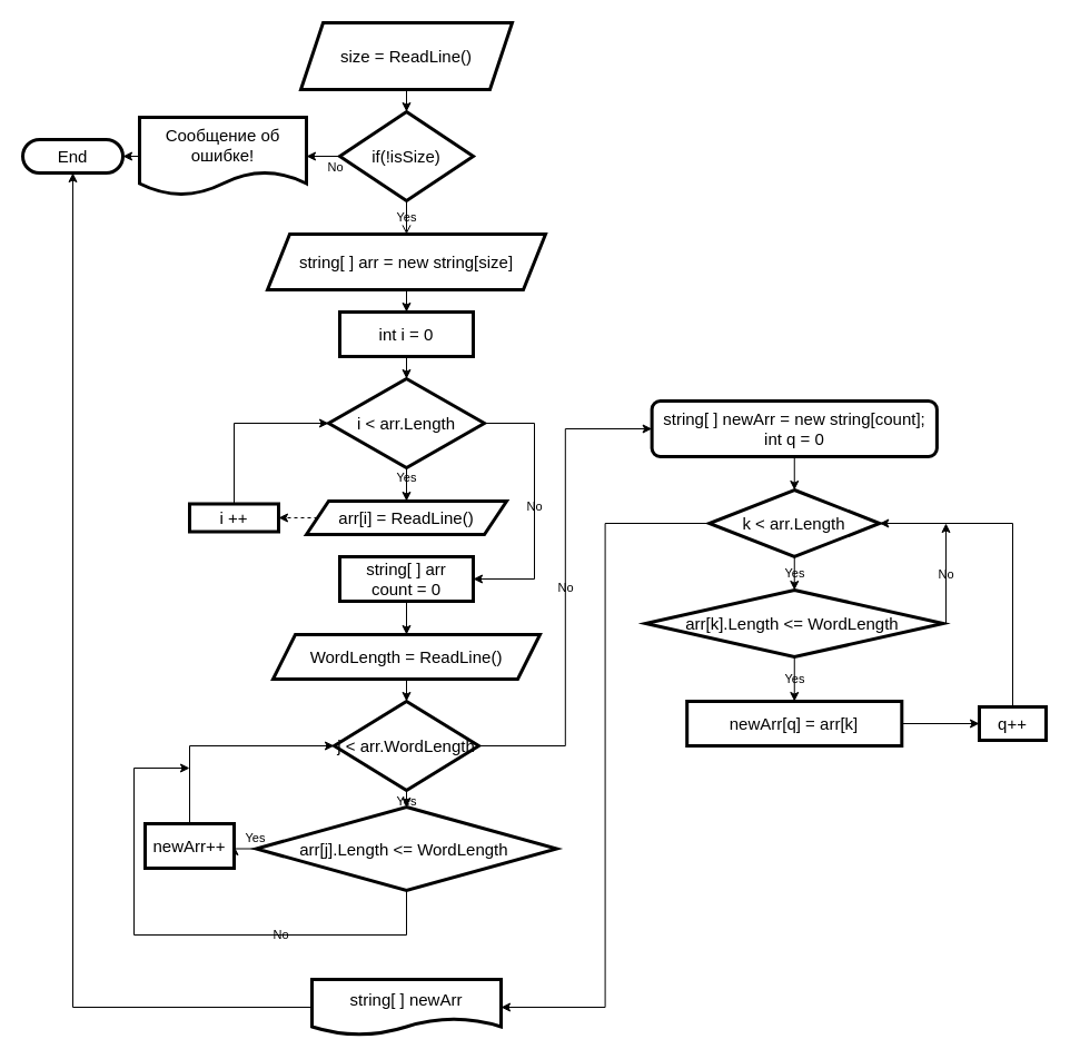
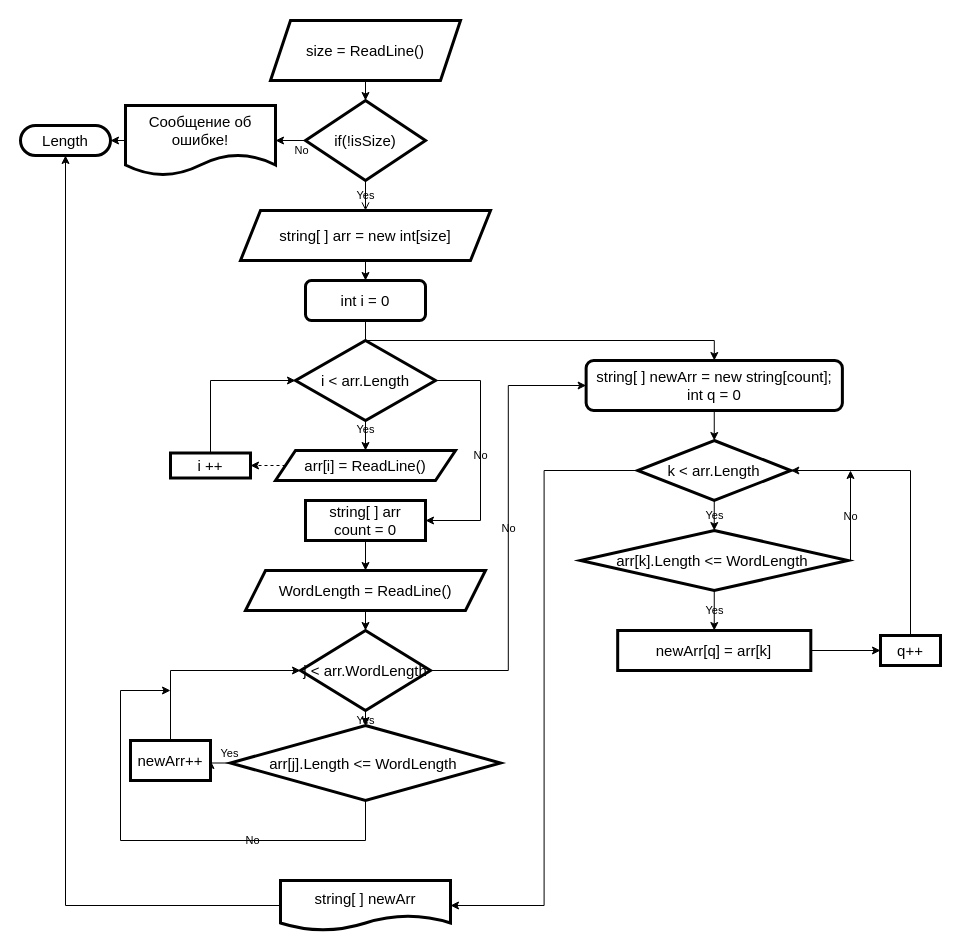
  <mxCell id="0" />
  <mxCell id="1" parent="0" />
  <mxCell id="2" style="edgeStyle=orthogonalEdgeStyle;rounded=0;orthogonalLoop=1;jettySize=auto;html=1;exitX=0.5;exitY=1;exitDx=0;exitDy=0;entryX=0.5;entryY=0;entryDx=0;entryDy=0;fontSize=15;labelBackgroundColor=none;strokeColor=#000000;fontColor=#000000;" parent="1" source="3" target="6" edge="1"><mxGeometry relative="1" as="geometry" /></mxCell>
  <mxCell id="3" value="size = ReadLine()" style="shape=parallelogram;perimeter=parallelogramPerimeter;whiteSpace=wrap;html=1;fixedSize=1;fontSize=15;strokeWidth=3;labelBackgroundColor=none;" parent="1" vertex="1"><mxGeometry x="270" y="20" width="190" height="60" as="geometry" /></mxCell>
  <mxCell id="4" value="No" style="edgeStyle=orthogonalEdgeStyle;rounded=0;orthogonalLoop=1;jettySize=auto;html=1;exitX=0;exitY=0.5;exitDx=0;exitDy=0;entryX=1;entryY=0.5;entryDx=0;entryDy=0;fontSize=11;labelBackgroundColor=none;strokeColor=#000000;fontColor=#000000;" parent="1" source="6" target="8" edge="1"><mxGeometry x="-0.714" y="10" relative="1" as="geometry"><mxPoint as="offset" /></mxGeometry></mxCell>
  <mxCell id="5" value="Yes" style="edgeStyle=orthogonalEdgeStyle;rounded=0;orthogonalLoop=1;jettySize=auto;html=1;exitX=0.5;exitY=1;exitDx=0;exitDy=0;entryX=0.5;entryY=0;entryDx=0;entryDy=0;fontSize=11;labelBackgroundColor=none;strokeColor=#000000;fontColor=#000000;endArrow=open;" parent="1" source="6" target="11" edge="1"><mxGeometry relative="1" as="geometry" /></mxCell>
  <mxCell id="6" value="if(!isSize)" style="rhombus;whiteSpace=wrap;html=1;fontSize=15;strokeWidth=3;labelBackgroundColor=none;" parent="1" vertex="1"><mxGeometry x="305" y="100" width="120" height="80" as="geometry" /></mxCell>
  <mxCell id="7" style="edgeStyle=orthogonalEdgeStyle;rounded=0;orthogonalLoop=1;jettySize=auto;html=1;exitX=0;exitY=0.5;exitDx=0;exitDy=0;entryX=1;entryY=0.5;entryDx=0;entryDy=0;fontSize=15;labelBackgroundColor=none;strokeColor=#000000;fontColor=#000000;" parent="1" source="8" target="9" edge="1"><mxGeometry relative="1" as="geometry" /></mxCell>
  <mxCell id="8" value="Сообщение об ошибке!" style="shape=document;whiteSpace=wrap;html=1;boundedLbl=1;fontSize=15;strokeWidth=3;labelBackgroundColor=none;" parent="1" vertex="1"><mxGeometry x="125" y="105" width="150" height="70" as="geometry" /></mxCell>
- <mxCell id="9" value="End" style="rounded=1;whiteSpace=wrap;html=1;fontSize=15;arcSize=50;strokeWidth=3;labelBackgroundColor=none;" parent="1" vertex="1"><mxGeometry x="20" y="125" width="90" height="30" as="geometry" /></mxCell>
+ <mxCell id="9" value="Length" style="rounded=1;whiteSpace=wrap;html=1;fontSize=15;arcSize=50;strokeWidth=3;labelBackgroundColor=none;" parent="1" vertex="1"><mxGeometry x="20" y="125" width="90" height="30" as="geometry" /></mxCell>
  <mxCell id="10" style="edgeStyle=orthogonalEdgeStyle;rounded=0;orthogonalLoop=1;jettySize=auto;html=1;exitX=0.5;exitY=1;exitDx=0;exitDy=0;entryX=0.5;entryY=0;entryDx=0;entryDy=0;fontSize=15;labelBackgroundColor=none;strokeColor=#000000;fontColor=#000000;" parent="1" source="11" target="13" edge="1"><mxGeometry relative="1" as="geometry" /></mxCell>
- <mxCell id="11" value="string[ ] arr = new string[size]" style="shape=parallelogram;perimeter=parallelogramPerimeter;whiteSpace=wrap;html=1;fixedSize=1;fontSize=15;strokeWidth=3;labelBackgroundColor=none;" parent="1" vertex="1"><mxGeometry x="240" y="210" width="250" height="50" as="geometry" /></mxCell>
- <mxCell id="12" style="edgeStyle=orthogonalEdgeStyle;rounded=0;orthogonalLoop=1;jettySize=auto;html=1;exitX=0.5;exitY=1;exitDx=0;exitDy=0;entryX=0.5;entryY=0;entryDx=0;entryDy=0;fontSize=15;labelBackgroundColor=none;strokeColor=#000000;fontColor=#000000;" parent="1" source="13" target="16" edge="1"><mxGeometry relative="1" as="geometry" /></mxCell>
- <mxCell id="13" value="int i = 0" style="rounded=0;whiteSpace=wrap;html=1;fontSize=15;strokeWidth=3;labelBackgroundColor=none;" parent="1" vertex="1"><mxGeometry x="305" y="280" width="120" height="40" as="geometry" /></mxCell>
+ <mxCell id="11" value="string[ ] arr = new int[size]" style="shape=parallelogram;perimeter=parallelogramPerimeter;whiteSpace=wrap;html=1;fixedSize=1;fontSize=15;strokeWidth=3;labelBackgroundColor=none;" parent="1" vertex="1"><mxGeometry x="240" y="210" width="250" height="50" as="geometry" /></mxCell>
+ <mxCell id="12" style="edgeStyle=orthogonalEdgeStyle;rounded=0;orthogonalLoop=1;jettySize=auto;html=1;exitX=0.5;exitY=1;exitDx=0;exitDy=0;fontSize=15;labelBackgroundColor=none;strokeColor=#000000;fontColor=#000000;" parent="1" source="13" target="33" edge="1"><mxGeometry relative="1" as="geometry" /></mxCell>
+ <mxCell id="13" value="int i = 0" style="whiteSpace=wrap;html=1;fontSize=15;strokeWidth=3;labelBackgroundColor=none;rounded=1;" parent="1" vertex="1"><mxGeometry x="305" y="280" width="120" height="40" as="geometry" /></mxCell>
  <mxCell id="14" value="Yes" style="edgeStyle=orthogonalEdgeStyle;rounded=0;orthogonalLoop=1;jettySize=auto;html=1;exitX=0.5;exitY=1;exitDx=0;exitDy=0;entryX=0.5;entryY=0;entryDx=0;entryDy=0;fontSize=11;labelBackgroundColor=none;strokeColor=#000000;fontColor=#000000;" parent="1" source="16" target="45" edge="1"><mxGeometry x="-0.429" relative="1" as="geometry"><mxPoint x="365" y="450" as="targetPoint" /><mxPoint as="offset" /></mxGeometry></mxCell>
  <mxCell id="15" value="No" style="edgeStyle=orthogonalEdgeStyle;rounded=0;orthogonalLoop=1;jettySize=auto;html=1;exitX=1;exitY=0.5;exitDx=0;exitDy=0;entryX=1;entryY=0.5;entryDx=0;entryDy=0;fontSize=11;labelBackgroundColor=none;strokeColor=#000000;fontColor=#000000;" parent="1" source="16" target="21" edge="1"><mxGeometry relative="1" as="geometry"><mxPoint x="520" y="430" as="targetPoint" /><Array as="points"><mxPoint x="480" y="380" /><mxPoint x="480" y="520" /></Array></mxGeometry></mxCell>
  <mxCell id="16" value="i &amp;lt; arr.Length" style="rhombus;whiteSpace=wrap;html=1;fontSize=15;strokeWidth=3;labelBackgroundColor=none;" parent="1" vertex="1"><mxGeometry x="295" y="340" width="140" height="80" as="geometry" /></mxCell>
  <mxCell id="17" style="edgeStyle=orthogonalEdgeStyle;rounded=0;orthogonalLoop=1;jettySize=auto;html=1;exitX=0;exitY=0.5;exitDx=0;exitDy=0;entryX=1;entryY=0.5;entryDx=0;entryDy=0;fontSize=15;labelBackgroundColor=none;strokeColor=#000000;fontColor=#000000;dashed=1;" parent="1" source="45" target="19" edge="1"><mxGeometry relative="1" as="geometry"><mxPoint x="285" y="470" as="sourcePoint" /></mxGeometry></mxCell>
  <mxCell id="18" style="edgeStyle=orthogonalEdgeStyle;rounded=0;orthogonalLoop=1;jettySize=auto;html=1;exitX=0.5;exitY=0;exitDx=0;exitDy=0;entryX=0;entryY=0.5;entryDx=0;entryDy=0;fontSize=15;labelBackgroundColor=none;strokeColor=#000000;fontColor=#000000;" parent="1" source="19" target="16" edge="1"><mxGeometry relative="1" as="geometry" /></mxCell>
  <mxCell id="19" value="i ++" style="rounded=0;whiteSpace=wrap;html=1;fontSize=15;strokeWidth=3;labelBackgroundColor=none;" parent="1" vertex="1"><mxGeometry x="170" y="452.5" width="80" height="25" as="geometry" /></mxCell>
  <mxCell id="20" style="edgeStyle=orthogonalEdgeStyle;rounded=0;orthogonalLoop=1;jettySize=auto;html=1;exitX=0.5;exitY=1;exitDx=0;exitDy=0;entryX=0.5;entryY=0;entryDx=0;entryDy=0;fontSize=15;labelBackgroundColor=none;strokeColor=#000000;fontColor=#000000;" parent="1" source="21" target="29" edge="1"><mxGeometry relative="1" as="geometry" /></mxCell>
  <mxCell id="21" value="string[ ] arr&lt;br&gt;count = 0" style="rounded=0;whiteSpace=wrap;html=1;fontSize=15;strokeWidth=3;labelBackgroundColor=none;" parent="1" vertex="1"><mxGeometry x="305" y="500" width="120" height="40" as="geometry" /></mxCell>
  <mxCell id="22" value="&lt;font style=&quot;font-size: 11px;&quot;&gt;Yes&lt;/font&gt;" style="edgeStyle=orthogonalEdgeStyle;rounded=0;orthogonalLoop=1;jettySize=auto;html=1;exitX=0.5;exitY=1;exitDx=0;exitDy=0;entryX=0.5;entryY=0;entryDx=0;entryDy=0;fontSize=15;labelBackgroundColor=none;strokeColor=#000000;fontColor=#000000;" parent="1" source="24" target="27" edge="1"><mxGeometry relative="1" as="geometry" /></mxCell>
  <mxCell id="23" value="No" style="edgeStyle=orthogonalEdgeStyle;rounded=0;orthogonalLoop=1;jettySize=auto;html=1;exitX=1;exitY=0.5;exitDx=0;exitDy=0;entryX=0;entryY=0.5;entryDx=0;entryDy=0;fontSize=11;labelBackgroundColor=none;strokeColor=#000000;fontColor=#000000;" parent="1" source="24" target="33" edge="1"><mxGeometry relative="1" as="geometry"><mxPoint x="520" y="760" as="targetPoint" /></mxGeometry></mxCell>
  <mxCell id="24" value="j &amp;lt; arr.WordLength" style="rhombus;whiteSpace=wrap;html=1;fontSize=15;strokeWidth=3;labelBackgroundColor=none;" parent="1" vertex="1"><mxGeometry x="300" y="630" width="130" height="80" as="geometry" /></mxCell>
  <mxCell id="25" value="Yes" style="edgeStyle=orthogonalEdgeStyle;rounded=0;orthogonalLoop=1;jettySize=auto;html=1;exitX=0;exitY=0.5;exitDx=0;exitDy=0;entryX=1;entryY=0.5;entryDx=0;entryDy=0;fontSize=11;labelBackgroundColor=none;strokeColor=#000000;fontColor=#000000;" parent="1" source="27" target="31" edge="1"><mxGeometry x="-0.939" y="-10" relative="1" as="geometry"><mxPoint as="offset" /></mxGeometry></mxCell>
  <mxCell id="26" value="No" style="edgeStyle=orthogonalEdgeStyle;rounded=0;orthogonalLoop=1;jettySize=auto;html=1;exitX=0.5;exitY=1;exitDx=0;exitDy=0;fontSize=11;labelBackgroundColor=none;strokeColor=#000000;fontColor=#000000;" parent="1" source="27" edge="1"><mxGeometry x="-0.37" relative="1" as="geometry"><mxPoint x="170" y="690" as="targetPoint" /><Array as="points"><mxPoint x="365" y="840" /><mxPoint x="120" y="840" /><mxPoint x="120" y="690" /></Array><mxPoint as="offset" /></mxGeometry></mxCell>
  <mxCell id="27" value="arr[j].Length &amp;lt;= WordLength&amp;nbsp;" style="rhombus;whiteSpace=wrap;html=1;fontSize=15;strokeWidth=3;labelBackgroundColor=none;" parent="1" vertex="1"><mxGeometry x="230" y="725" width="270" height="75" as="geometry" /></mxCell>
  <mxCell id="28" style="edgeStyle=orthogonalEdgeStyle;rounded=0;orthogonalLoop=1;jettySize=auto;html=1;exitX=0.5;exitY=1;exitDx=0;exitDy=0;entryX=0.5;entryY=0;entryDx=0;entryDy=0;fontSize=15;labelBackgroundColor=none;strokeColor=#000000;fontColor=#000000;" parent="1" source="29" target="24" edge="1"><mxGeometry relative="1" as="geometry" /></mxCell>
  <mxCell id="29" value="WordLength = ReadLine()" style="shape=parallelogram;perimeter=parallelogramPerimeter;whiteSpace=wrap;html=1;fixedSize=1;fontSize=15;strokeWidth=3;labelBackgroundColor=none;" parent="1" vertex="1"><mxGeometry x="245" y="570" width="240" height="40" as="geometry" /></mxCell>
  <mxCell id="30" style="edgeStyle=orthogonalEdgeStyle;rounded=0;orthogonalLoop=1;jettySize=auto;html=1;exitX=0.5;exitY=0;exitDx=0;exitDy=0;entryX=0;entryY=0.5;entryDx=0;entryDy=0;fontSize=15;labelBackgroundColor=none;strokeColor=#000000;fontColor=#000000;" parent="1" source="31" target="24" edge="1"><mxGeometry relative="1" as="geometry" /></mxCell>
  <mxCell id="31" value="newArr++" style="rounded=0;whiteSpace=wrap;html=1;fontSize=15;strokeWidth=3;labelBackgroundColor=none;" parent="1" vertex="1"><mxGeometry x="130" y="740" width="80" height="40" as="geometry" /></mxCell>
  <mxCell id="32" style="edgeStyle=orthogonalEdgeStyle;rounded=0;orthogonalLoop=1;jettySize=auto;html=1;exitX=0.5;exitY=1;exitDx=0;exitDy=0;entryX=0.5;entryY=0;entryDx=0;entryDy=0;fontSize=15;labelBackgroundColor=none;strokeColor=#000000;fontColor=#000000;" parent="1" source="33" target="36" edge="1"><mxGeometry relative="1" as="geometry"><mxPoint x="727.5" y="515" as="targetPoint" /></mxGeometry></mxCell>
  <mxCell id="33" value="string[ ] newArr = new string[count];&lt;br&gt;int q = 0" style="whiteSpace=wrap;html=1;fontSize=15;strokeWidth=3;labelBackgroundColor=none;rounded=1;" parent="1" vertex="1"><mxGeometry x="585.63" y="360" width="256.25" height="50" as="geometry" /></mxCell>
  <mxCell id="34" value="Yes" style="edgeStyle=orthogonalEdgeStyle;rounded=0;orthogonalLoop=1;jettySize=auto;html=1;exitX=0.5;exitY=1;exitDx=0;exitDy=0;entryX=0.5;entryY=0;entryDx=0;entryDy=0;fontSize=11;labelBackgroundColor=none;strokeColor=#000000;fontColor=#000000;" parent="1" source="36" target="38" edge="1"><mxGeometry relative="1" as="geometry" /></mxCell>
  <mxCell id="35" style="edgeStyle=orthogonalEdgeStyle;rounded=0;orthogonalLoop=1;jettySize=auto;html=1;exitX=0;exitY=0.5;exitDx=0;exitDy=0;entryX=1;entryY=0.5;entryDx=0;entryDy=0;fontSize=15;labelBackgroundColor=none;strokeColor=#000000;fontColor=#000000;" parent="1" source="36" target="44" edge="1"><mxGeometry relative="1" as="geometry" /></mxCell>
  <mxCell id="36" value="k &amp;lt; arr.Length" style="rhombus;whiteSpace=wrap;html=1;fontSize=15;strokeWidth=3;labelBackgroundColor=none;" parent="1" vertex="1"><mxGeometry x="637.19" y="440" width="153.12" height="60" as="geometry" /></mxCell>
  <mxCell id="37" value="Yes" style="edgeStyle=orthogonalEdgeStyle;rounded=0;orthogonalLoop=1;jettySize=auto;html=1;exitX=0.5;exitY=1;exitDx=0;exitDy=0;entryX=0.5;entryY=0;entryDx=0;entryDy=0;fontSize=11;labelBackgroundColor=none;strokeColor=#000000;fontColor=#000000;" parent="1" source="38" target="40" edge="1"><mxGeometry relative="1" as="geometry" /></mxCell>
  <mxCell id="38" value="arr[k].Length &amp;lt;= WordLength&amp;nbsp;" style="rhombus;whiteSpace=wrap;html=1;fontSize=15;strokeWidth=3;labelBackgroundColor=none;" parent="1" vertex="1"><mxGeometry x="580.01" y="530" width="267.5" height="60" as="geometry" /></mxCell>
  <mxCell id="39" style="edgeStyle=orthogonalEdgeStyle;rounded=0;orthogonalLoop=1;jettySize=auto;html=1;exitX=1;exitY=0.5;exitDx=0;exitDy=0;entryX=0;entryY=0.5;entryDx=0;entryDy=0;fontSize=11;labelBackgroundColor=none;strokeColor=#000000;fontColor=#000000;" parent="1" source="40" target="42" edge="1"><mxGeometry relative="1" as="geometry" /></mxCell>
  <mxCell id="40" value="newArr[q] = arr[k]" style="rounded=0;whiteSpace=wrap;html=1;fontSize=15;strokeWidth=3;labelBackgroundColor=none;" parent="1" vertex="1"><mxGeometry x="617.19" y="630" width="193.12" height="40" as="geometry" /></mxCell>
  <mxCell id="41" style="edgeStyle=orthogonalEdgeStyle;rounded=0;orthogonalLoop=1;jettySize=auto;html=1;exitX=0.5;exitY=0;exitDx=0;exitDy=0;entryX=1;entryY=0.5;entryDx=0;entryDy=0;fontSize=11;labelBackgroundColor=none;strokeColor=#000000;fontColor=#000000;" parent="1" source="42" target="36" edge="1"><mxGeometry relative="1" as="geometry" /></mxCell>
  <mxCell id="42" value="q++" style="rounded=0;whiteSpace=wrap;html=1;fontSize=15;strokeWidth=3;labelBackgroundColor=none;" parent="1" vertex="1"><mxGeometry x="880" y="635" width="60" height="30" as="geometry" /></mxCell>
  <mxCell id="43" style="edgeStyle=orthogonalEdgeStyle;rounded=0;orthogonalLoop=1;jettySize=auto;html=1;exitX=0;exitY=0.5;exitDx=0;exitDy=0;entryX=0.5;entryY=1;entryDx=0;entryDy=0;fontSize=15;labelBackgroundColor=none;strokeColor=#000000;fontColor=#000000;" parent="1" source="44" target="9" edge="1"><mxGeometry relative="1" as="geometry" /></mxCell>
  <mxCell id="44" value="string[ ] newArr" style="shape=document;whiteSpace=wrap;html=1;boundedLbl=1;fontSize=15;strokeWidth=3;labelBackgroundColor=none;" parent="1" vertex="1"><mxGeometry x="280" y="880" width="170" height="50" as="geometry" /></mxCell>
  <mxCell id="45" value="&lt;span style=&quot;font-family: Helvetica; font-size: 15px; font-style: normal; font-variant-ligatures: normal; font-variant-caps: normal; font-weight: 400; letter-spacing: normal; orphans: 2; text-align: center; text-indent: 0px; text-transform: none; widows: 2; word-spacing: 0px; -webkit-text-stroke-width: 0px; text-decoration-thickness: initial; text-decoration-style: initial; text-decoration-color: initial; float: none; display: inline !important;&quot;&gt;arr[i] = ReadLine()&lt;/span&gt;" style="shape=parallelogram;perimeter=parallelogramPerimeter;whiteSpace=wrap;html=1;fixedSize=1;fontSize=15;strokeWidth=3;labelBackgroundColor=none;" parent="1" vertex="1"><mxGeometry x="275" y="450" width="180" height="30" as="geometry" /></mxCell>
  <mxCell id="46" value="No" style="edgeStyle=orthogonalEdgeStyle;rounded=0;orthogonalLoop=1;jettySize=auto;html=1;exitX=1;exitY=0.5;exitDx=0;exitDy=0;fontSize=11;labelBackgroundColor=none;strokeColor=#000000;fontColor=#000000;fontStyle=0" parent="1" source="38" edge="1"><mxGeometry x="0.002" relative="1" as="geometry"><mxPoint x="850" y="470" as="targetPoint" /><Array as="points"><mxPoint x="850" y="560" /></Array><mxPoint as="offset" /></mxGeometry></mxCell>
